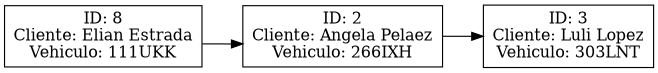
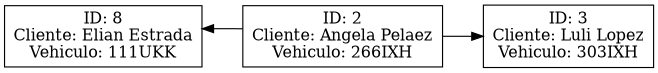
  digraph {
    rankdir=LR
    node [shape=record]
    n1 [label="ID: 8\nCliente:  Elian  Estrada\nVehiculo: 111UKK"]
    n2 [label="ID: 2\nCliente:  Angela  Pelaez\nVehiculo: 266IXH"]
-   n3 [label="ID: 3\nCliente:  Luli  Lopez\nVehiculo: 303LNT"]
-   n1 -> n2
+   n3 [label="ID: 3\nCliente:  Luli  Lopez\nVehiculo: 303IXH"]
+   n2 -> n1
    n2 -> n3
  }
